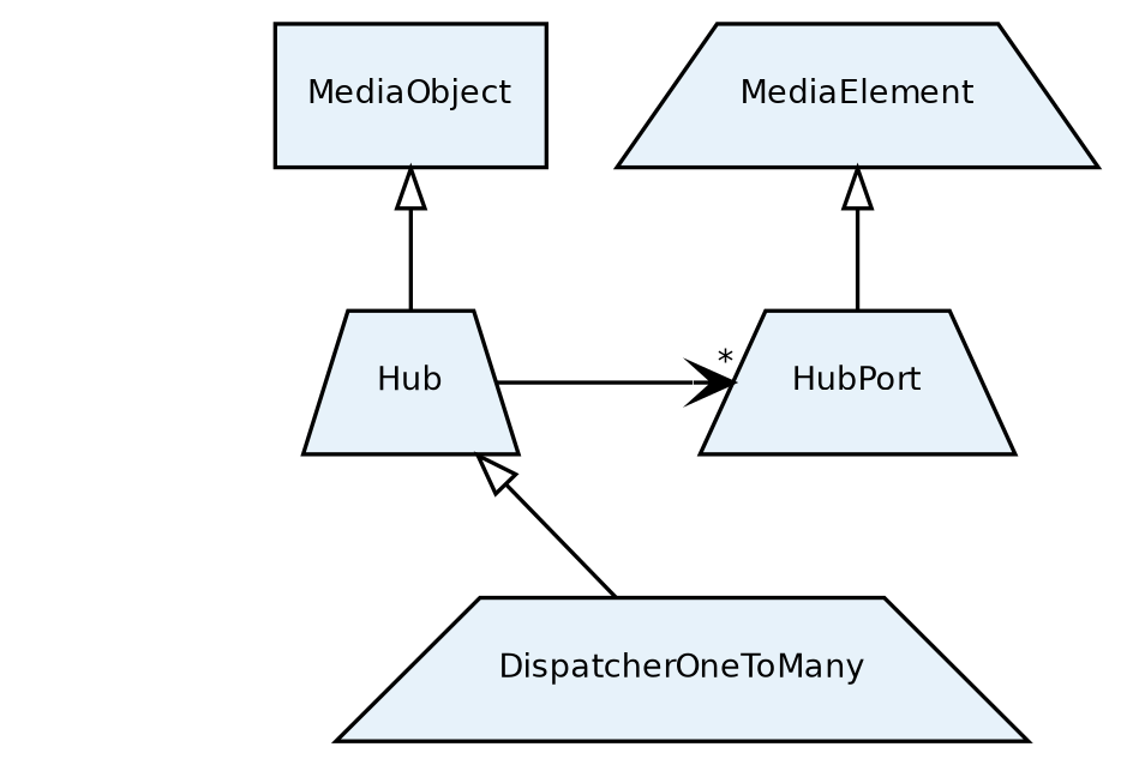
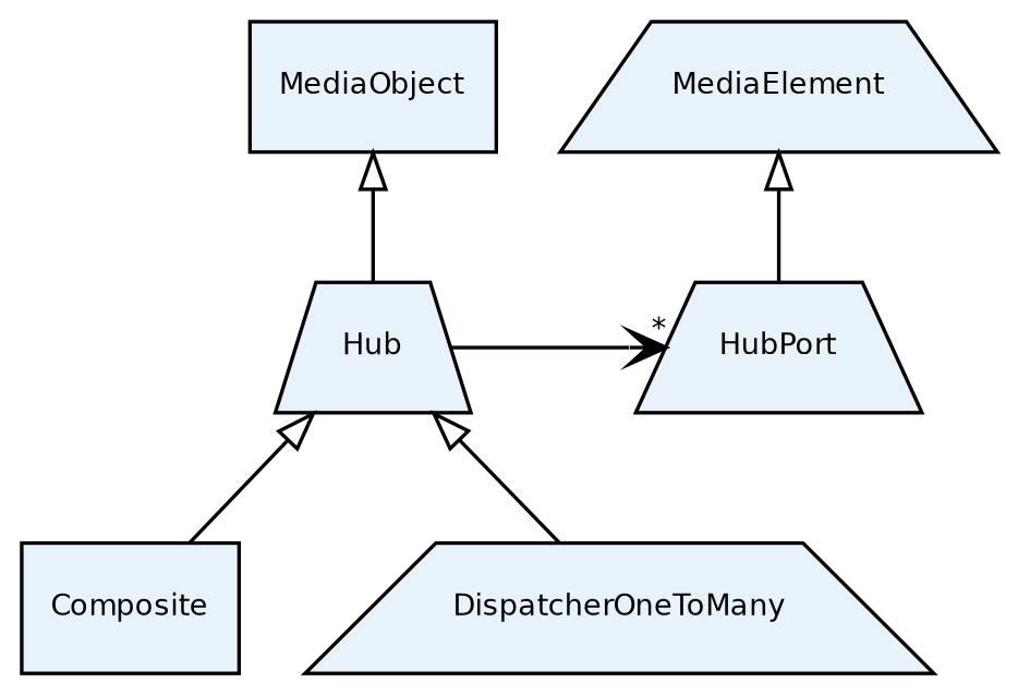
  digraph {
    fontname="Bitstream Vera Sans"
    fontsize=8
    node [fillcolor="#E7F2FA" fontname="Bitstream Vera Sans" fontsize=8 shape=trapezium style=filled]
    edge [arrowtail=empty dir=back fontname="Bitstream Vera Sans" fontsize=8]
    MediaObject [shape=box]
    Hub
    HubPort
+   Composite [shape=box]
    DispatcherOneToMany
    MediaElement
    MediaObject -> Hub
    Hub -> HubPort [arrowhead=vee constraint=false dir=normal headlabel="*" labelangle=60]
+   Hub -> Composite
    Hub -> DispatcherOneToMany
    MediaElement -> HubPort
  }
